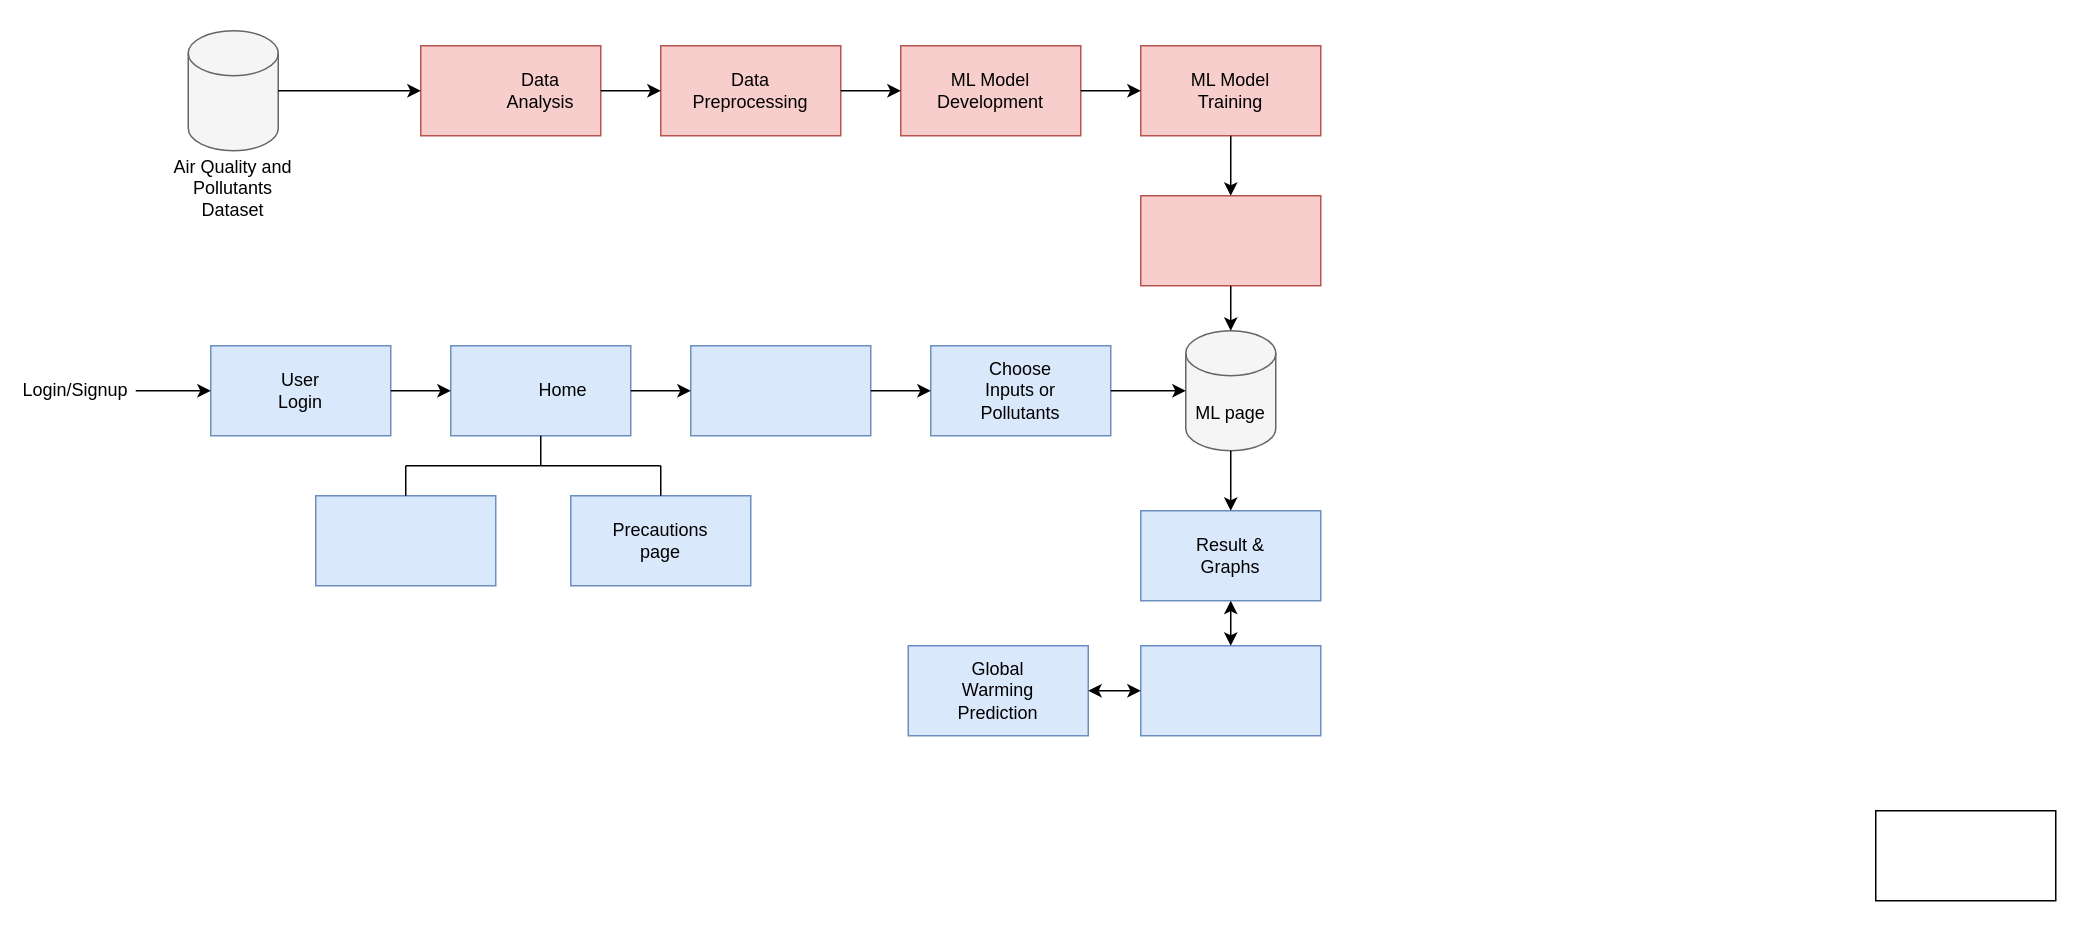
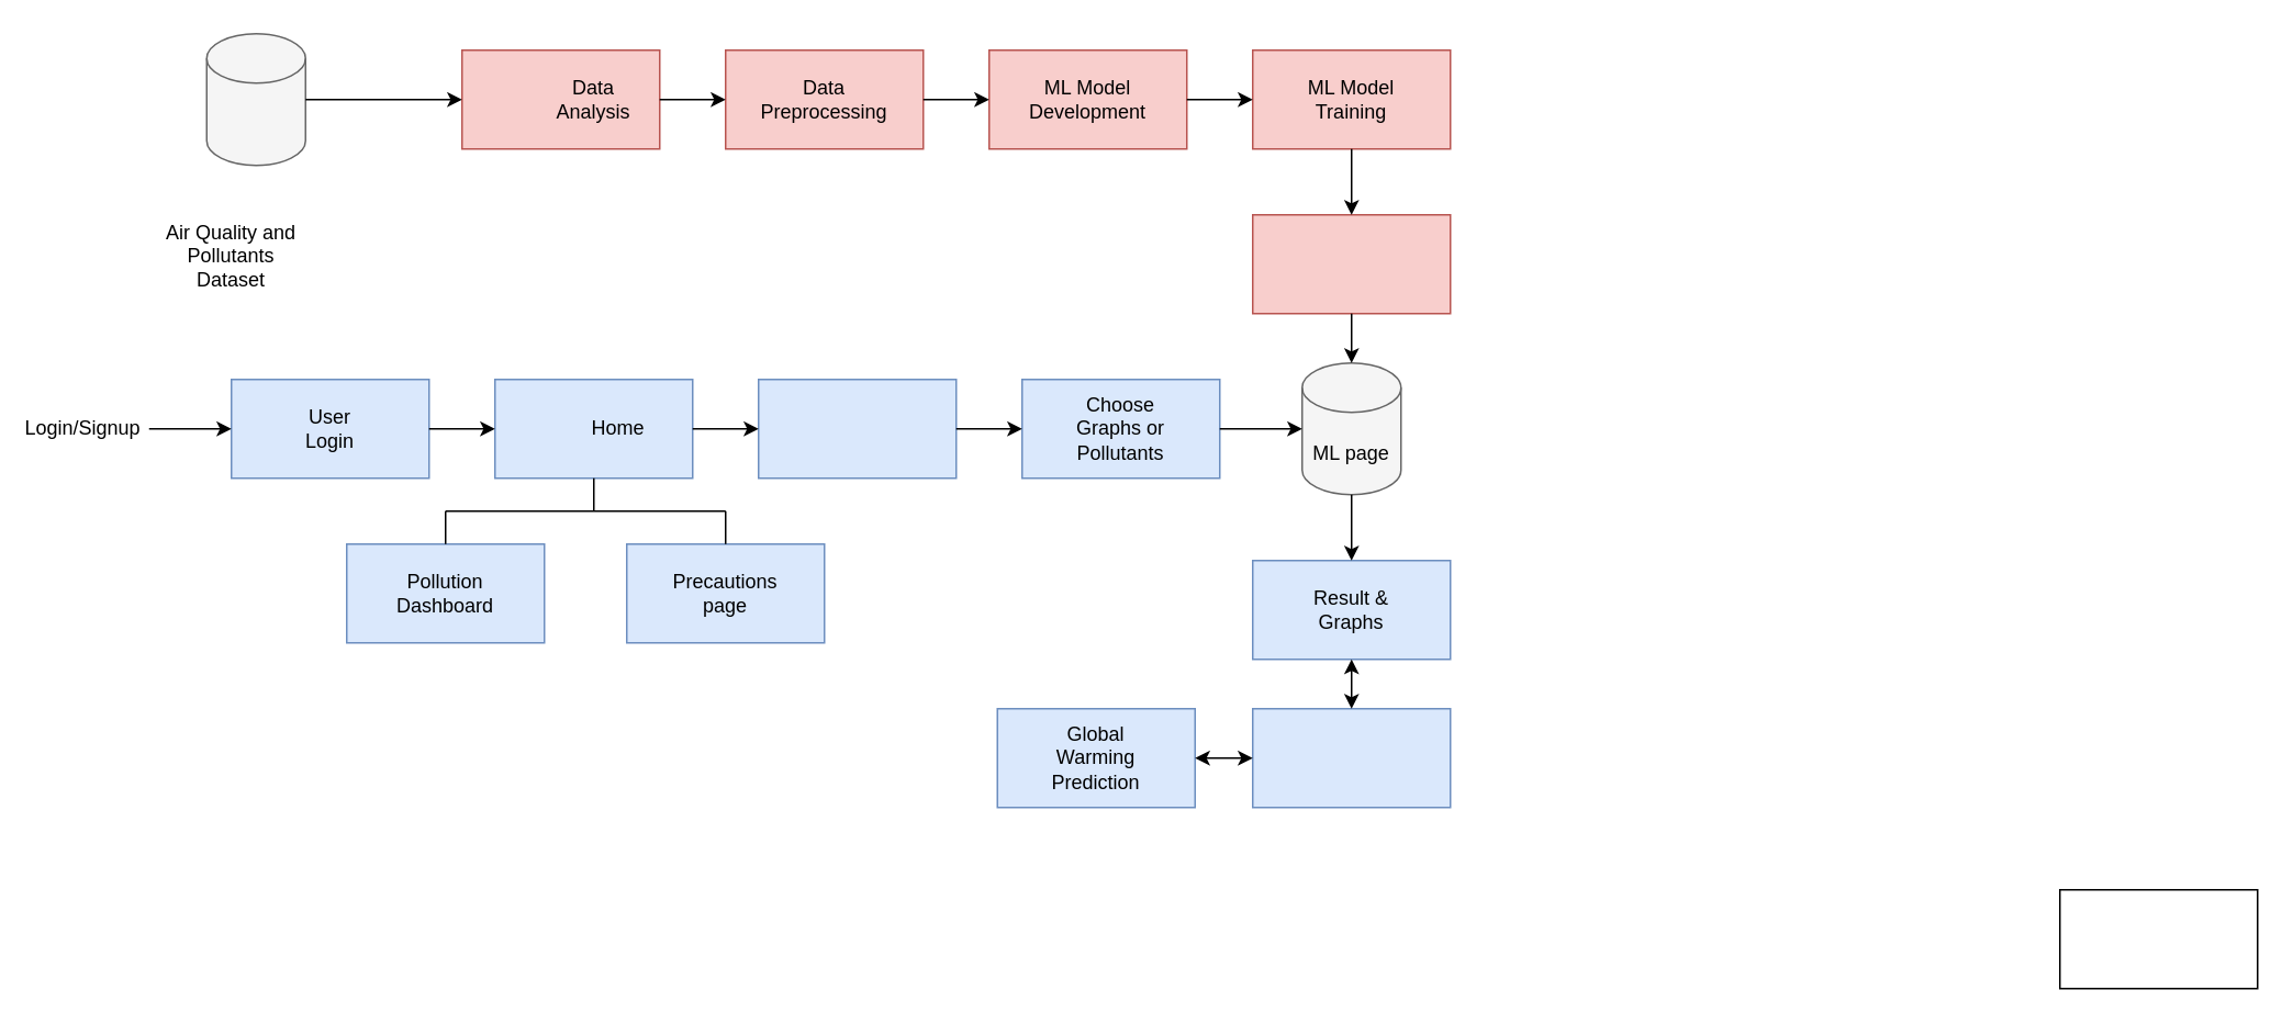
  <mxCell id="0" />
  <mxCell id="1" parent="0" />
  <mxCell id="2" value="Login/Signup" style="text;html=1;align=center;verticalAlign=middle;whiteSpace=wrap;rounded=0;" vertex="1" parent="1"><mxGeometry x="20" y="245" width="60" height="30" as="geometry" /></mxCell>
  <mxCell id="3" value="" style="rounded=0;whiteSpace=wrap;html=1;" vertex="1" parent="1"><mxGeometry x="1250" y="540" width="120" height="60" as="geometry" /></mxCell>
  <mxCell id="4" value="" style="rounded=0;whiteSpace=wrap;html=1;fillColor=#dae8fc;strokeColor=#6c8ebf;" vertex="1" parent="1"><mxGeometry x="140" y="230" width="120" height="60" as="geometry" /></mxCell>
  <mxCell id="5" value="User Login" style="text;html=1;align=center;verticalAlign=middle;whiteSpace=wrap;rounded=0;" vertex="1" parent="1"><mxGeometry x="170" y="245" width="60" height="30" as="geometry" /></mxCell>
  <mxCell id="6" value="" style="endArrow=classic;html=1;rounded=0;entryX=0;entryY=0.5;entryDx=0;entryDy=0;" edge="1" parent="1" target="4"><mxGeometry width="50" height="50" relative="1" as="geometry"><mxPoint x="90" y="260" as="sourcePoint" /><mxPoint x="630" y="400" as="targetPoint" /></mxGeometry></mxCell>
- <mxCell id="7" value="Air Quality and Pollutants Dataset" style="text;html=1;align=center;verticalAlign=middle;whiteSpace=wrap;rounded=0;" vertex="1" parent="1"><mxGeometry x="110" y="110" width="90" height="30" as="geometry" /></mxCell>
+ <mxCell id="7" value="Air Quality and Pollutants Dataset" style="text;html=1;align=center;verticalAlign=middle;whiteSpace=wrap;rounded=0;" vertex="1" parent="1"><mxGeometry x="95" y="140" width="90" height="30" as="geometry" /></mxCell>
  <mxCell id="8" value="" style="shape=cylinder3;whiteSpace=wrap;html=1;boundedLbl=1;backgroundOutline=1;size=15;fillColor=#f5f5f5;fontColor=#333333;strokeColor=#666666;" vertex="1" parent="1"><mxGeometry x="125" y="20" width="60" height="80" as="geometry" /></mxCell>
  <mxCell id="9" value="" style="rounded=0;whiteSpace=wrap;html=1;fillColor=#f8cecc;strokeColor=#b85450;" vertex="1" parent="1"><mxGeometry x="280" y="30" width="120" height="60" as="geometry" /></mxCell>
  <mxCell id="10" value="" style="endArrow=classic;html=1;rounded=0;exitX=1;exitY=0.5;exitDx=0;exitDy=0;exitPerimeter=0;" edge="1" parent="1" source="8" target="9"><mxGeometry width="50" height="50" relative="1" as="geometry"><mxPoint x="700" y="330" as="sourcePoint" /><mxPoint x="750" y="280" as="targetPoint" /></mxGeometry></mxCell>
  <mxCell id="11" value="Data Analysis" style="text;html=1;align=center;verticalAlign=middle;whiteSpace=wrap;rounded=0;" vertex="1" parent="1"><mxGeometry x="330" y="45" width="60" height="30" as="geometry" /></mxCell>
  <mxCell id="12" value="" style="rounded=0;whiteSpace=wrap;html=1;fillColor=#f8cecc;strokeColor=#b85450;" vertex="1" parent="1"><mxGeometry x="440" y="30" width="120" height="60" as="geometry" /></mxCell>
  <mxCell id="13" value="Data Preprocessing" style="text;html=1;align=center;verticalAlign=middle;whiteSpace=wrap;rounded=0;" vertex="1" parent="1"><mxGeometry x="470" y="45" width="60" height="30" as="geometry" /></mxCell>
  <mxCell id="14" value="" style="endArrow=classic;html=1;rounded=0;exitX=1;exitY=0.5;exitDx=0;exitDy=0;" edge="1" parent="1" source="9" target="12"><mxGeometry width="50" height="50" relative="1" as="geometry"><mxPoint x="700" y="330" as="sourcePoint" /><mxPoint x="750" y="280" as="targetPoint" /></mxGeometry></mxCell>
  <mxCell id="15" value="" style="rounded=0;whiteSpace=wrap;html=1;fillColor=#f8cecc;strokeColor=#b85450;" vertex="1" parent="1"><mxGeometry x="600" y="30" width="120" height="60" as="geometry" /></mxCell>
  <mxCell id="16" value="ML Model Development" style="text;html=1;align=center;verticalAlign=middle;whiteSpace=wrap;rounded=0;" vertex="1" parent="1"><mxGeometry x="630" y="45" width="60" height="30" as="geometry" /></mxCell>
  <mxCell id="17" value="" style="endArrow=classic;html=1;rounded=0;exitX=1;exitY=0.5;exitDx=0;exitDy=0;entryX=0;entryY=0.5;entryDx=0;entryDy=0;" edge="1" parent="1" source="12" target="15"><mxGeometry width="50" height="50" relative="1" as="geometry"><mxPoint x="700" y="330" as="sourcePoint" /><mxPoint x="750" y="280" as="targetPoint" /></mxGeometry></mxCell>
  <mxCell id="18" value="" style="rounded=0;whiteSpace=wrap;html=1;fillColor=#f8cecc;strokeColor=#b85450;" vertex="1" parent="1"><mxGeometry x="760" y="30" width="120" height="60" as="geometry" /></mxCell>
  <mxCell id="19" value="ML Model Training" style="text;html=1;align=center;verticalAlign=middle;whiteSpace=wrap;rounded=0;" vertex="1" parent="1"><mxGeometry x="790" y="45" width="60" height="30" as="geometry" /></mxCell>
  <mxCell id="20" value="" style="endArrow=classic;html=1;rounded=0;entryX=0;entryY=0.5;entryDx=0;entryDy=0;exitX=1;exitY=0.5;exitDx=0;exitDy=0;" edge="1" parent="1" source="15" target="18"><mxGeometry width="50" height="50" relative="1" as="geometry"><mxPoint x="700" y="330" as="sourcePoint" /><mxPoint x="750" y="280" as="targetPoint" /></mxGeometry></mxCell>
  <mxCell id="21" value="" style="shape=cylinder3;whiteSpace=wrap;html=1;boundedLbl=1;backgroundOutline=1;size=15;fillColor=#f5f5f5;fontColor=#333333;strokeColor=#666666;" vertex="1" parent="1"><mxGeometry x="790" y="220" width="60" height="80" as="geometry" /></mxCell>
  <mxCell id="22" value="" style="rounded=0;whiteSpace=wrap;html=1;fillColor=#f8cecc;strokeColor=#b85450;" vertex="1" parent="1"><mxGeometry x="760" y="130" width="120" height="60" as="geometry" /></mxCell>
  <mxCell id="23" value="" style="endArrow=classic;html=1;rounded=0;exitX=0.5;exitY=1;exitDx=0;exitDy=0;entryX=0.5;entryY=0;entryDx=0;entryDy=0;" edge="1" parent="1" source="18" target="22"><mxGeometry width="50" height="50" relative="1" as="geometry"><mxPoint x="700" y="330" as="sourcePoint" /><mxPoint x="750" y="280" as="targetPoint" /></mxGeometry></mxCell>
  <mxCell id="24" value="" style="rounded=0;whiteSpace=wrap;html=1;fillColor=#dae8fc;strokeColor=#6c8ebf;" vertex="1" parent="1"><mxGeometry y="230" width="120" height="60" as="geometry" x="300" /></mxCell>
  <mxCell id="25" value="Home" style="text;html=1;align=center;verticalAlign=middle;whiteSpace=wrap;rounded=0;" vertex="1" parent="1"><mxGeometry x="345" y="245" width="60" height="30" as="geometry" /></mxCell>
  <mxCell id="26" value="" style="rounded=0;whiteSpace=wrap;html=1;fillColor=#dae8fc;strokeColor=#6c8ebf;" vertex="1" parent="1"><mxGeometry x="460" y="230" width="120" height="60" as="geometry" /></mxCell>
  <mxCell id="27" value="" style="rounded=0;whiteSpace=wrap;html=1;fillColor=#dae8fc;strokeColor=#6c8ebf;" vertex="1" parent="1"><mxGeometry x="210" y="330" width="120" height="60" as="geometry" /></mxCell>
+ <mxCell id="28" value="Pollution Dashboard" style="text;html=1;align=center;verticalAlign=middle;whiteSpace=wrap;rounded=0;" vertex="1" parent="1"><mxGeometry x="240" y="345" width="60" height="30" as="geometry" /></mxCell>
  <mxCell id="29" value="" style="rounded=0;whiteSpace=wrap;html=1;fillColor=#dae8fc;strokeColor=#6c8ebf;" vertex="1" parent="1"><mxGeometry x="380" y="330" width="120" height="60" as="geometry" /></mxCell>
  <mxCell id="30" value="Precautions page" style="text;html=1;align=center;verticalAlign=middle;whiteSpace=wrap;rounded=0;" vertex="1" parent="1"><mxGeometry x="410" y="345" width="60" height="30" as="geometry" /></mxCell>
  <mxCell id="31" value="" style="rounded=0;whiteSpace=wrap;html=1;fillColor=#dae8fc;strokeColor=#6c8ebf;" vertex="1" parent="1"><mxGeometry x="620" y="230" width="120" height="60" as="geometry" /></mxCell>
- <mxCell id="32" value="Choose Inputs or Pollutants" style="text;html=1;align=center;verticalAlign=middle;whiteSpace=wrap;rounded=0;" vertex="1" parent="1"><mxGeometry x="650" y="245" width="60" height="30" as="geometry" /></mxCell>
+ <mxCell id="32" value="Choose Graphs or Pollutants" style="text;html=1;align=center;verticalAlign=middle;whiteSpace=wrap;rounded=0;" vertex="1" parent="1"><mxGeometry x="650" y="245" width="60" height="30" as="geometry" /></mxCell>
  <mxCell id="33" value="" style="endArrow=classic;html=1;rounded=0;exitX=1;exitY=0.5;exitDx=0;exitDy=0;entryX=0;entryY=0.5;entryDx=0;entryDy=0;entryPerimeter=0;" edge="1" parent="1" source="31" target="21"><mxGeometry width="50" height="50" relative="1" as="geometry"><mxPoint x="700" y="330" as="sourcePoint" /><mxPoint x="910" y="360" as="targetPoint" /></mxGeometry></mxCell>
  <mxCell id="34" value="" style="endArrow=classic;html=1;rounded=0;exitX=1;exitY=0.5;exitDx=0;exitDy=0;entryX=0;entryY=0.5;entryDx=0;entryDy=0;" edge="1" parent="1" source="4" target="24"><mxGeometry width="50" height="50" relative="1" as="geometry"><mxPoint x="630" y="390" as="sourcePoint" /><mxPoint x="680" y="340" as="targetPoint" /></mxGeometry></mxCell>
  <mxCell id="35" value="" style="endArrow=classic;html=1;rounded=0;exitX=1;exitY=0.5;exitDx=0;exitDy=0;" edge="1" parent="1" source="24" target="26"><mxGeometry width="50" height="50" relative="1" as="geometry"><mxPoint x="480" y="295" as="sourcePoint" /><mxPoint x="880" y="460" as="targetPoint" /></mxGeometry></mxCell>
  <mxCell id="36" value="" style="endArrow=classic;html=1;rounded=0;exitX=1;exitY=0.5;exitDx=0;exitDy=0;" edge="1" parent="1" source="26" target="31"><mxGeometry width="50" height="50" relative="1" as="geometry"><mxPoint x="630" y="390" as="sourcePoint" /><mxPoint x="680" y="340" as="targetPoint" /></mxGeometry></mxCell>
  <mxCell id="37" value="" style="endArrow=classic;html=1;rounded=0;exitX=0.5;exitY=1;exitDx=0;exitDy=0;entryX=0.5;entryY=0;entryDx=0;entryDy=0;entryPerimeter=0;" edge="1" parent="1" source="22" target="21"><mxGeometry width="50" height="50" relative="1" as="geometry"><mxPoint x="630" y="390" as="sourcePoint" /><mxPoint x="680" y="340" as="targetPoint" /></mxGeometry></mxCell>
  <mxCell id="38" value="" style="endArrow=none;html=1;rounded=0;" edge="1" parent="1"><mxGeometry width="50" height="50" relative="1" as="geometry"><mxPoint x="270" y="310" as="sourcePoint" /><mxPoint x="440" y="310" as="targetPoint" /></mxGeometry></mxCell>
  <mxCell id="39" value="" style="endArrow=none;html=1;rounded=0;exitX=0.5;exitY=1;exitDx=0;exitDy=0;" edge="1" parent="1" source="24"><mxGeometry width="50" height="50" relative="1" as="geometry"><mxPoint x="630" y="390" as="sourcePoint" /><mxPoint x="360" y="310" as="targetPoint" /></mxGeometry></mxCell>
  <mxCell id="40" value="" style="endArrow=none;html=1;rounded=0;exitX=0.5;exitY=0;exitDx=0;exitDy=0;" edge="1" parent="1" source="29"><mxGeometry width="50" height="50" relative="1" as="geometry"><mxPoint x="630" y="390" as="sourcePoint" /><mxPoint x="440" y="310" as="targetPoint" /></mxGeometry></mxCell>
  <mxCell id="41" value="" style="endArrow=none;html=1;rounded=0;entryX=0.5;entryY=0;entryDx=0;entryDy=0;" edge="1" parent="1" target="27"><mxGeometry width="50" height="50" relative="1" as="geometry"><mxPoint x="270" y="310" as="sourcePoint" /><mxPoint x="680" y="340" as="targetPoint" /></mxGeometry></mxCell>
  <mxCell id="42" value="" style="rounded=0;whiteSpace=wrap;html=1;fillColor=#dae8fc;strokeColor=#6c8ebf;" vertex="1" parent="1"><mxGeometry x="760" y="340" width="120" height="60" as="geometry" /></mxCell>
  <mxCell id="43" value="Result &amp;amp; Graphs" style="text;html=1;align=center;verticalAlign=middle;whiteSpace=wrap;rounded=0;" vertex="1" parent="1"><mxGeometry x="790" y="355" width="60" height="30" as="geometry" /></mxCell>
  <mxCell id="44" value="" style="endArrow=classic;html=1;rounded=0;exitX=0.5;exitY=1;exitDx=0;exitDy=0;exitPerimeter=0;entryX=0.5;entryY=0;entryDx=0;entryDy=0;" edge="1" parent="1" source="21" target="42"><mxGeometry width="50" height="50" relative="1" as="geometry"><mxPoint x="630" y="320" as="sourcePoint" /><mxPoint x="690" y="450" as="targetPoint" /></mxGeometry></mxCell>
  <mxCell id="45" value="ML page" style="text;html=1;align=center;verticalAlign=middle;whiteSpace=wrap;rounded=0;" vertex="1" parent="1"><mxGeometry x="790" y="260" width="60" height="30" as="geometry" /></mxCell>
  <mxCell id="46" value="" style="rounded=0;whiteSpace=wrap;html=1;fillColor=#dae8fc;strokeColor=#6c8ebf;" vertex="1" parent="1"><mxGeometry x="760" y="430" width="120" height="60" as="geometry" /></mxCell>
  <mxCell id="47" value="" style="rounded=0;whiteSpace=wrap;html=1;fillColor=#dae8fc;strokeColor=#6c8ebf;" vertex="1" parent="1"><mxGeometry x="605" y="430" width="120" height="60" as="geometry" /></mxCell>
  <mxCell id="48" value="Global Warming Prediction" style="text;html=1;align=center;verticalAlign=middle;whiteSpace=wrap;rounded=0;" vertex="1" parent="1"><mxGeometry x="635" y="445" width="60" height="30" as="geometry" /></mxCell>
  <mxCell id="49" value="" style="endArrow=classic;startArrow=classic;html=1;rounded=0;entryX=0.5;entryY=0;entryDx=0;entryDy=0;exitX=0.5;exitY=1;exitDx=0;exitDy=0;" edge="1" parent="1" source="42" target="46"><mxGeometry width="50" height="50" relative="1" as="geometry"><mxPoint x="630" y="320" as="sourcePoint" /><mxPoint x="680" y="270" as="targetPoint" /></mxGeometry></mxCell>
  <mxCell id="50" value="" style="endArrow=classic;startArrow=classic;html=1;rounded=0;entryX=0;entryY=0.5;entryDx=0;entryDy=0;exitX=1;exitY=0.5;exitDx=0;exitDy=0;" edge="1" parent="1" source="47" target="46"><mxGeometry width="50" height="50" relative="1" as="geometry"><mxPoint x="630" y="320" as="sourcePoint" /><mxPoint x="680" y="270" as="targetPoint" /></mxGeometry></mxCell>
